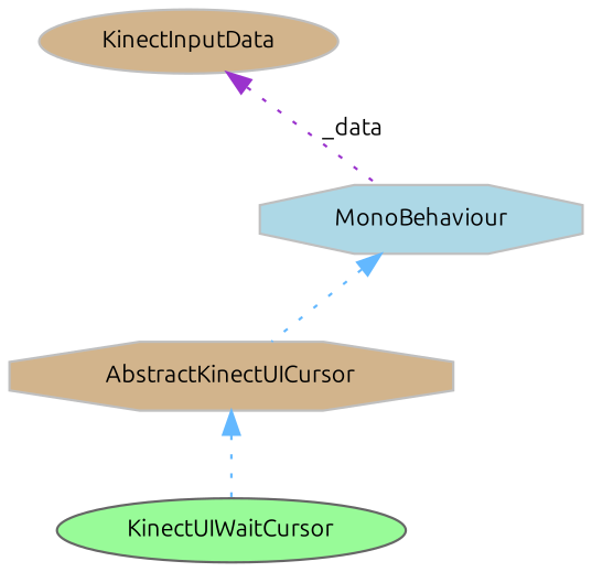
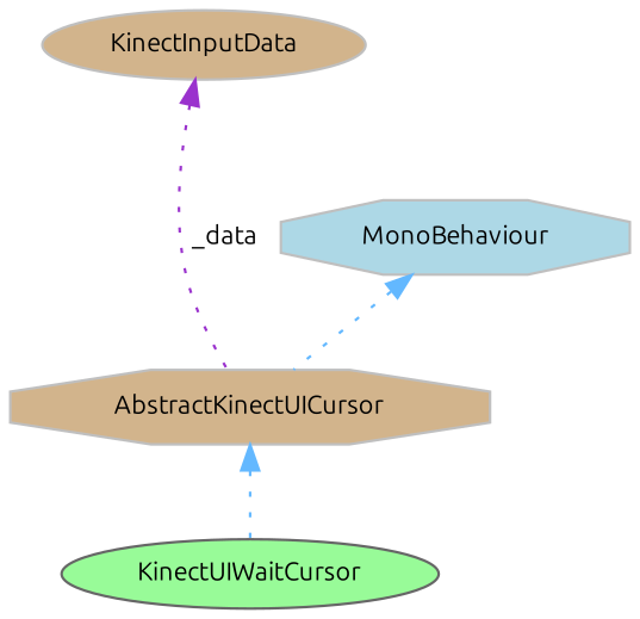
  digraph {
    fontname=Ubuntu
    node [color=grey75 fillcolor=tan fontname=Ubuntu fontsize=10 shape=ellipse style=filled]
    edge [color=steelblue1 dir=back fontname=Ubuntu fontsize=10 labelfontname=Helvetica labelfontsize=10 style=dotted]
    n1 [color=gray40 fillcolor=palegreen fontcolor=black height=0.2 label=KinectUIWaitCursor width=0.4]
    n2 [height=0.2 label=AbstractKinectUICursor shape=octagon width=0.4]
    n3 [fillcolor=lightblue height=0.2 label=MonoBehaviour shape=octagon width=0.4]
    n4 [height=0.2 label=KinectInputData width=0.4]
    n2 -> n1
    n3 -> n2
-   n4 -> n3 [color=darkorchid3 label=" _data"]
+   n4 -> n2 [color=darkorchid3 label=" _data"]
  }
